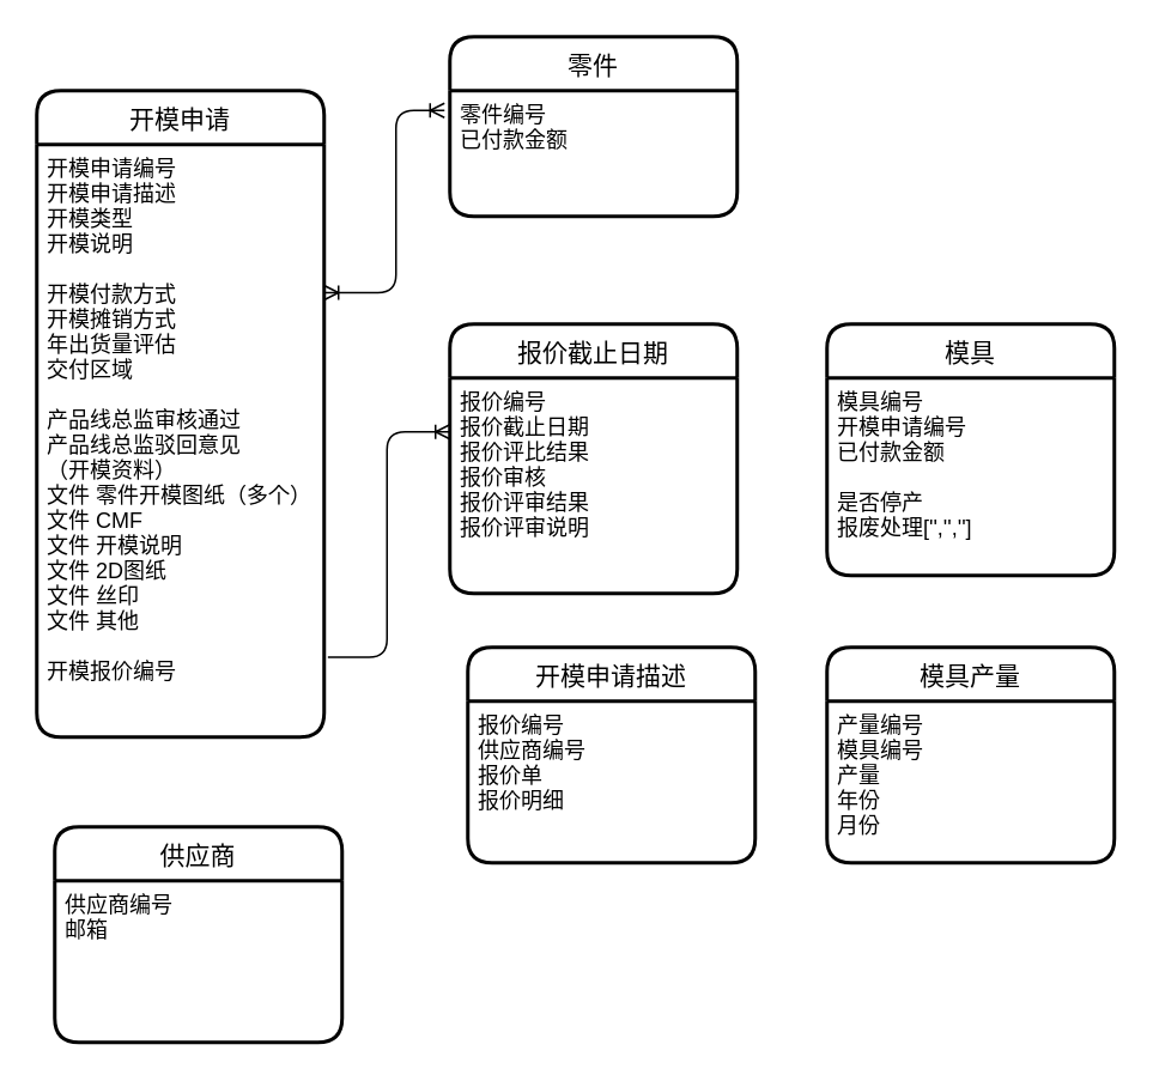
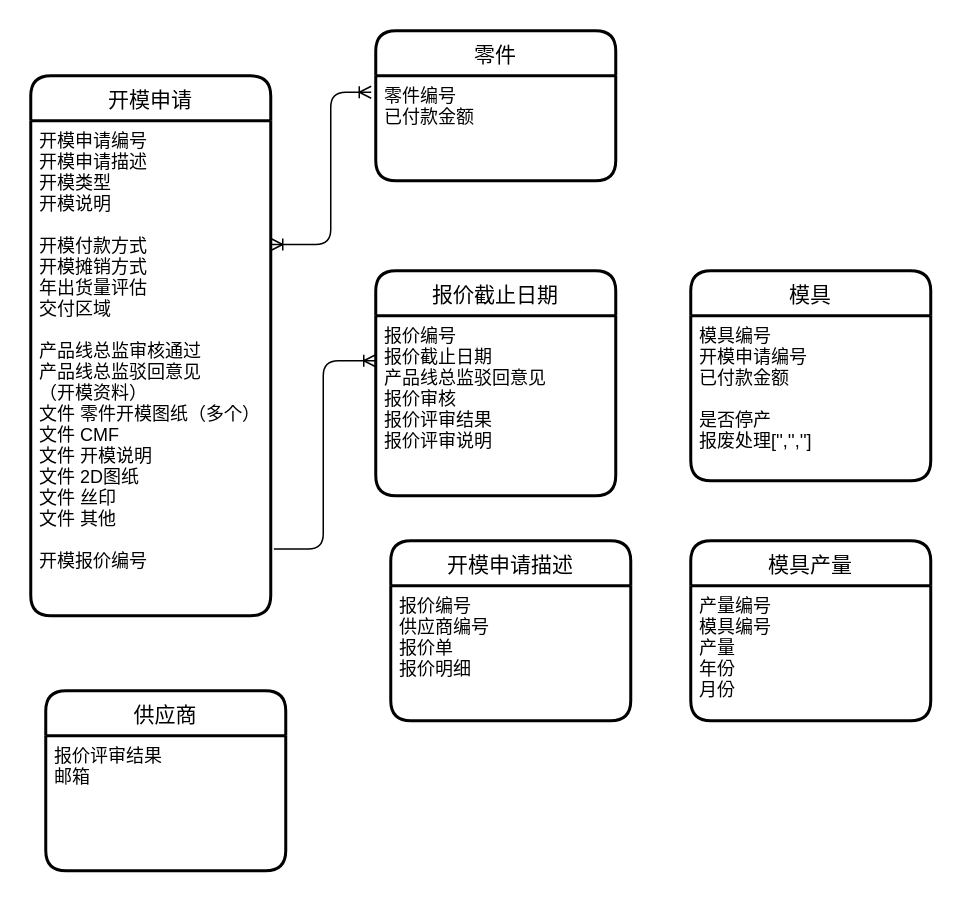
  <mxCell id="0" />
  <mxCell id="1" parent="0" />
  <mxCell id="2" value="" style="edgeStyle=orthogonalEdgeStyle;fontSize=12;html=1;endArrow=ERoneToMany;entryX=0;entryY=0.25;entryDx=0;entryDy=0;exitX=1.013;exitY=0.865;exitDx=0;exitDy=0;exitPerimeter=0;" parent="1" source="8" target="4" edge="1"><mxGeometry width="100" height="100" relative="1" as="geometry"><mxPoint x="300" y="360" as="sourcePoint" /><mxPoint x="400" y="260" as="targetPoint" /></mxGeometry></mxCell>
  <mxCell id="3" value="报价截止日期" style="swimlane;childLayout=stackLayout;horizontal=1;startSize=30;horizontalStack=0;rounded=1;fontSize=14;fontStyle=0;strokeWidth=2;resizeParent=0;resizeLast=1;shadow=0;dashed=0;align=center;" parent="1" vertex="1"><mxGeometry x="250" y="180" width="160" height="150" as="geometry" /></mxCell>
- <mxCell id="4" value="报价编号&#10;报价截止日期&#10;报价评比结果&#10;报价审核&#10;报价评审结果&#10;报价评审说明" style="align=left;strokeColor=none;fillColor=none;spacingLeft=4;fontSize=12;verticalAlign=top;resizable=0;rotatable=0;part=1;" parent="3" vertex="1"><mxGeometry y="30" width="160" height="120" as="geometry" /></mxCell>
+ <mxCell id="4" value="报价编号&#10;报价截止日期&#10;产品线总监驳回意见&#10;报价审核&#10;报价评审结果&#10;报价评审说明" style="align=left;strokeColor=none;fillColor=none;spacingLeft=4;fontSize=12;verticalAlign=top;resizable=0;rotatable=0;part=1;" parent="3" vertex="1"><mxGeometry y="30" width="160" height="120" as="geometry" /></mxCell>
  <mxCell id="5" value="模具" style="swimlane;childLayout=stackLayout;horizontal=1;startSize=30;horizontalStack=0;rounded=1;fontSize=14;fontStyle=0;strokeWidth=2;resizeParent=0;resizeLast=1;shadow=0;dashed=0;align=center;" parent="1" vertex="1"><mxGeometry x="460" y="180" width="160" height="140" as="geometry" /></mxCell>
  <mxCell id="6" value="模具编号&#10;开模申请编号&#10;已付款金额&#10;&#10;是否停产&#10;报废处理['','','']" style="align=left;strokeColor=none;fillColor=none;spacingLeft=4;fontSize=12;verticalAlign=top;resizable=0;rotatable=0;part=1;" parent="5" vertex="1"><mxGeometry y="30" width="160" height="110" as="geometry" /></mxCell>
  <mxCell id="7" value="开模申请" style="swimlane;childLayout=stackLayout;horizontal=1;startSize=30;horizontalStack=0;rounded=1;fontSize=14;fontStyle=0;strokeWidth=2;resizeParent=0;resizeLast=1;shadow=0;dashed=0;align=center;" parent="1" vertex="1"><mxGeometry x="20" y="50" width="160" height="360" as="geometry" /></mxCell>
  <mxCell id="8" value="开模申请编号&#10;开模申请描述&#10;开模类型&#10;开模说明&#10;&#10;开模付款方式&#10;开模摊销方式&#10;年出货量评估&#10;交付区域&#10;&#10;产品线总监审核通过&#10;产品线总监驳回意见&#10;（开模资料）&#10;文件 零件开模图纸（多个）&#10;文件 CMF&#10;文件 开模说明&#10;文件 2D图纸&#10;文件 丝印&#10;文件 其他&#10;&#10;开模报价编号&#10;" style="align=left;strokeColor=none;fillColor=none;spacingLeft=4;fontSize=12;verticalAlign=top;resizable=0;rotatable=0;part=1;" parent="7" vertex="1"><mxGeometry y="30" width="160" height="330" as="geometry" /></mxCell>
  <mxCell id="9" value="开模申请描述" style="swimlane;childLayout=stackLayout;horizontal=1;startSize=30;horizontalStack=0;rounded=1;fontSize=14;fontStyle=0;strokeWidth=2;resizeParent=0;resizeLast=1;shadow=0;dashed=0;align=center;" parent="1" vertex="1"><mxGeometry x="260" y="360" width="160" height="120" as="geometry" /></mxCell>
  <mxCell id="10" value="报价编号&#10;供应商编号&#10;报价单&#10;报价明细&#10;" style="align=left;strokeColor=none;fillColor=none;spacingLeft=4;fontSize=12;verticalAlign=top;resizable=0;rotatable=0;part=1;" parent="9" vertex="1"><mxGeometry y="30" width="160" height="90" as="geometry" /></mxCell>
  <mxCell id="11" value="零件" style="swimlane;childLayout=stackLayout;horizontal=1;startSize=30;horizontalStack=0;rounded=1;fontSize=14;fontStyle=0;strokeWidth=2;resizeParent=0;resizeLast=1;shadow=0;dashed=0;align=center;" vertex="1" parent="1"><mxGeometry x="250" y="20" width="160" height="100" as="geometry" /></mxCell>
  <mxCell id="12" value="零件编号&#10;已付款金额" style="align=left;strokeColor=none;fillColor=none;spacingLeft=4;fontSize=12;verticalAlign=top;resizable=0;rotatable=0;part=1;" vertex="1" parent="11"><mxGeometry y="30" width="160" height="70" as="geometry" /></mxCell>
  <mxCell id="13" value="模具产量" style="swimlane;childLayout=stackLayout;horizontal=1;startSize=30;horizontalStack=0;rounded=1;fontSize=14;fontStyle=0;strokeWidth=2;resizeParent=0;resizeLast=1;shadow=0;dashed=0;align=center;" parent="1" vertex="1"><mxGeometry x="460" y="360" width="160" height="120" as="geometry" /></mxCell>
  <mxCell id="14" value="产量编号&#10;模具编号&#10;产量&#10;年份&#10;月份" style="align=left;strokeColor=none;fillColor=none;spacingLeft=4;fontSize=12;verticalAlign=top;resizable=0;rotatable=0;part=1;" parent="13" vertex="1"><mxGeometry y="30" width="160" height="90" as="geometry" /></mxCell>
  <mxCell id="15" value="" style="edgeStyle=orthogonalEdgeStyle;fontSize=12;html=1;endArrow=ERoneToMany;startArrow=ERoneToMany;exitX=1;exitY=0.25;exitDx=0;exitDy=0;" edge="1" parent="1" source="8"><mxGeometry width="100" height="100" relative="1" as="geometry"><mxPoint x="300" y="260" as="sourcePoint" /><mxPoint x="247" y="61" as="targetPoint" /><Array as="points"><mxPoint x="220" y="163" /><mxPoint x="220" y="61" /></Array></mxGeometry></mxCell>
  <mxCell id="16" value="供应商" style="swimlane;childLayout=stackLayout;horizontal=1;startSize=30;horizontalStack=0;rounded=1;fontSize=14;fontStyle=0;strokeWidth=2;resizeParent=0;resizeLast=1;shadow=0;dashed=0;align=center;" vertex="1" parent="1"><mxGeometry x="30" y="460" width="160" height="120" as="geometry" /></mxCell>
- <mxCell id="17" value="供应商编号&#10;邮箱" style="align=left;strokeColor=none;fillColor=none;spacingLeft=4;fontSize=12;verticalAlign=top;resizable=0;rotatable=0;part=1;" vertex="1" parent="16"><mxGeometry y="30" width="160" height="90" as="geometry" /></mxCell>
+ <mxCell id="17" value="报价评审结果&#10;邮箱" style="align=left;strokeColor=none;fillColor=none;spacingLeft=4;fontSize=12;verticalAlign=top;resizable=0;rotatable=0;part=1;" vertex="1" parent="16"><mxGeometry y="30" width="160" height="90" as="geometry" /></mxCell>
